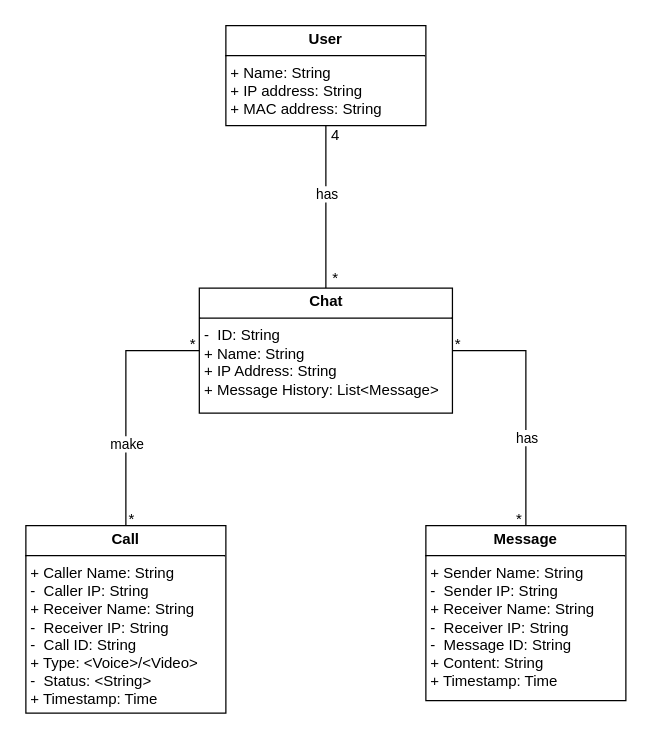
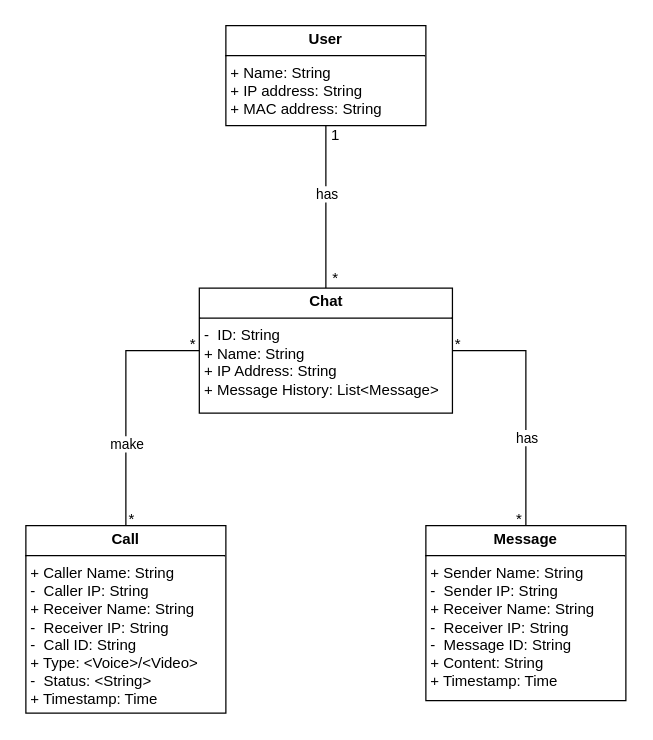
  <mxCell id="0" />
  <mxCell id="1" parent="0" />
  <mxCell id="2" style="edgeStyle=orthogonalEdgeStyle;rounded=0;orthogonalLoop=1;jettySize=auto;html=1;exitX=0.5;exitY=1;exitDx=0;exitDy=0;entryX=0.5;entryY=0;entryDx=0;entryDy=0;endArrow=none;endFill=0;" edge="1" parent="1" source="4" target="9"><mxGeometry relative="1" as="geometry" /></mxCell>
  <mxCell id="3" value="has" style="edgeLabel;html=1;align=center;verticalAlign=middle;resizable=0;points=[];" vertex="1" connectable="0" parent="2"><mxGeometry x="-0.166" relative="1" as="geometry"><mxPoint as="offset" /></mxGeometry></mxCell>
  <mxCell id="4" value="&lt;p style=&quot;margin:0px;margin-top:4px;text-align:center;&quot;&gt;&lt;b&gt;User&lt;/b&gt;&lt;/p&gt;&lt;hr size=&quot;1&quot; style=&quot;border-style:solid;&quot;&gt;&lt;p style=&quot;margin:0px;margin-left:4px;&quot;&gt;+ Name: String&lt;/p&gt;&lt;p style=&quot;margin:0px;margin-left:4px;&quot;&gt;+ IP address: String&lt;/p&gt;&lt;p style=&quot;margin:0px;margin-left:4px;&quot;&gt;+ MAC address: String&lt;/p&gt;" style="verticalAlign=top;align=left;overflow=fill;html=1;whiteSpace=wrap;" vertex="1" parent="1"><mxGeometry x="180" y="20" width="160" height="80" as="geometry" /></mxCell>
  <mxCell id="5" style="edgeStyle=orthogonalEdgeStyle;rounded=0;orthogonalLoop=1;jettySize=auto;html=1;exitX=0;exitY=0.5;exitDx=0;exitDy=0;entryX=0.5;entryY=0;entryDx=0;entryDy=0;endArrow=none;endFill=0;" edge="1" parent="1" source="9" target="11"><mxGeometry relative="1" as="geometry" /></mxCell>
  <mxCell id="6" value="make" style="edgeLabel;html=1;align=center;verticalAlign=middle;resizable=0;points=[];" vertex="1" connectable="0" parent="5"><mxGeometry x="0.341" relative="1" as="geometry"><mxPoint as="offset" /></mxGeometry></mxCell>
  <mxCell id="7" style="edgeStyle=orthogonalEdgeStyle;rounded=0;orthogonalLoop=1;jettySize=auto;html=1;exitX=1;exitY=0.5;exitDx=0;exitDy=0;entryX=0.5;entryY=0;entryDx=0;entryDy=0;endArrow=none;endFill=0;" edge="1" parent="1" source="9" target="10"><mxGeometry relative="1" as="geometry" /></mxCell>
  <mxCell id="8" value="has" style="edgeLabel;html=1;align=center;verticalAlign=middle;resizable=0;points=[];" vertex="1" connectable="0" parent="7"><mxGeometry x="0.07" relative="1" as="geometry"><mxPoint y="22" as="offset" /></mxGeometry></mxCell>
  <mxCell id="9" value="&lt;p style=&quot;margin:0px;margin-top:4px;text-align:center;&quot;&gt;&lt;b&gt;Chat&lt;/b&gt;&lt;/p&gt;&lt;hr size=&quot;1&quot; style=&quot;border-style:solid;&quot;&gt;&lt;p style=&quot;margin:0px;margin-left:4px;&quot;&gt;-&amp;nbsp; ID: String&lt;/p&gt;&lt;p style=&quot;margin:0px;margin-left:4px;&quot;&gt;+ Name: String&lt;/p&gt;&lt;p style=&quot;margin:0px;margin-left:4px;&quot;&gt;+ IP Address: String&lt;/p&gt;&lt;p style=&quot;margin:0px;margin-left:4px;&quot;&gt;+ Message History: List&amp;lt;Message&amp;gt;&lt;/p&gt;" style="verticalAlign=top;align=left;overflow=fill;html=1;whiteSpace=wrap;" vertex="1" parent="1"><mxGeometry x="158.75" y="230" width="202.5" height="100" as="geometry" /></mxCell>
  <mxCell id="10" value="&lt;p style=&quot;margin:0px;margin-top:4px;text-align:center;&quot;&gt;&lt;b&gt;Message&lt;/b&gt;&lt;/p&gt;&lt;hr size=&quot;1&quot; style=&quot;border-style:solid;&quot;&gt;&lt;p style=&quot;margin:0px;margin-left:4px;&quot;&gt;+ Sender Name: String&lt;/p&gt;&lt;p style=&quot;margin:0px;margin-left:4px;&quot;&gt;-&amp;nbsp; Sender IP: String&lt;/p&gt;&lt;p style=&quot;margin:0px;margin-left:4px;&quot;&gt;+ Receiver Name: String&lt;/p&gt;&lt;p style=&quot;margin:0px;margin-left:4px;&quot;&gt;-&amp;nbsp; Receiver IP: String&lt;/p&gt;&lt;p style=&quot;margin:0px;margin-left:4px;&quot;&gt;-&amp;nbsp; Message ID: String&lt;/p&gt;&lt;p style=&quot;margin:0px;margin-left:4px;&quot;&gt;+ Content: String&lt;/p&gt;&lt;p style=&quot;margin:0px;margin-left:4px;&quot;&gt;+ Timestamp: Time&lt;/p&gt;" style="verticalAlign=top;align=left;overflow=fill;html=1;whiteSpace=wrap;" vertex="1" parent="1"><mxGeometry x="340" y="420" width="160" height="140" as="geometry" /></mxCell>
  <mxCell id="11" value="&lt;p style=&quot;margin:0px;margin-top:4px;text-align:center;&quot;&gt;&lt;b&gt;Call&lt;/b&gt;&lt;/p&gt;&lt;hr size=&quot;1&quot; style=&quot;border-style:solid;&quot;&gt;&lt;p style=&quot;margin:0px;margin-left:4px;&quot;&gt;+ Caller Name: String&lt;/p&gt;&lt;p style=&quot;margin:0px;margin-left:4px;&quot;&gt;-&amp;nbsp; Caller IP: String&lt;/p&gt;&lt;p style=&quot;margin:0px;margin-left:4px;&quot;&gt;+ Receiver Name: String&lt;/p&gt;&lt;p style=&quot;margin:0px;margin-left:4px;&quot;&gt;-&amp;nbsp; Receiver IP: String&lt;/p&gt;&lt;p style=&quot;margin:0px;margin-left:4px;&quot;&gt;-&amp;nbsp; Call ID: String&lt;/p&gt;&lt;p style=&quot;margin:0px;margin-left:4px;&quot;&gt;+ Type: &amp;lt;Voice&amp;gt;/&amp;lt;Video&amp;gt;&lt;/p&gt;&lt;p style=&quot;margin:0px;margin-left:4px;&quot;&gt;-&amp;nbsp; Status: &amp;lt;String&amp;gt;&lt;/p&gt;&lt;p style=&quot;margin:0px;margin-left:4px;&quot;&gt;+ Timestamp: Time&lt;/p&gt;" style="verticalAlign=top;align=left;overflow=fill;html=1;whiteSpace=wrap;" vertex="1" parent="1"><mxGeometry x="20" y="420" width="160" height="150" as="geometry" /></mxCell>
- <mxCell id="12" value="4" style="text;html=1;align=center;verticalAlign=middle;whiteSpace=wrap;rounded=0;" vertex="1" parent="1"><mxGeometry x="263" y="103" width="10" height="10" as="geometry" /></mxCell>
+ <mxCell id="12" value="1" style="text;html=1;align=center;verticalAlign=middle;whiteSpace=wrap;rounded=0;" vertex="1" parent="1"><mxGeometry x="263" y="103" width="10" height="10" as="geometry" /></mxCell>
  <mxCell id="13" value="*" style="text;html=1;align=center;verticalAlign=middle;whiteSpace=wrap;rounded=0;" vertex="1" parent="1"><mxGeometry x="263" y="217" width="10" height="10" as="geometry" /></mxCell>
  <mxCell id="14" value="*" style="text;html=1;align=center;verticalAlign=middle;whiteSpace=wrap;rounded=0;" vertex="1" parent="1"><mxGeometry x="361.25" y="270" width="10" height="10" as="geometry" /></mxCell>
  <mxCell id="15" value="*" style="text;html=1;align=center;verticalAlign=middle;whiteSpace=wrap;rounded=0;" vertex="1" parent="1"><mxGeometry x="148.75" y="270" width="10" height="10" as="geometry" /></mxCell>
  <mxCell id="16" value="*" style="text;html=1;align=center;verticalAlign=middle;whiteSpace=wrap;rounded=0;" vertex="1" parent="1"><mxGeometry x="100" y="410" width="10" height="10" as="geometry" /></mxCell>
  <mxCell id="17" value="*" style="text;html=1;align=center;verticalAlign=middle;whiteSpace=wrap;rounded=0;" vertex="1" parent="1"><mxGeometry x="410" y="410" width="10" height="10" as="geometry" /></mxCell>
